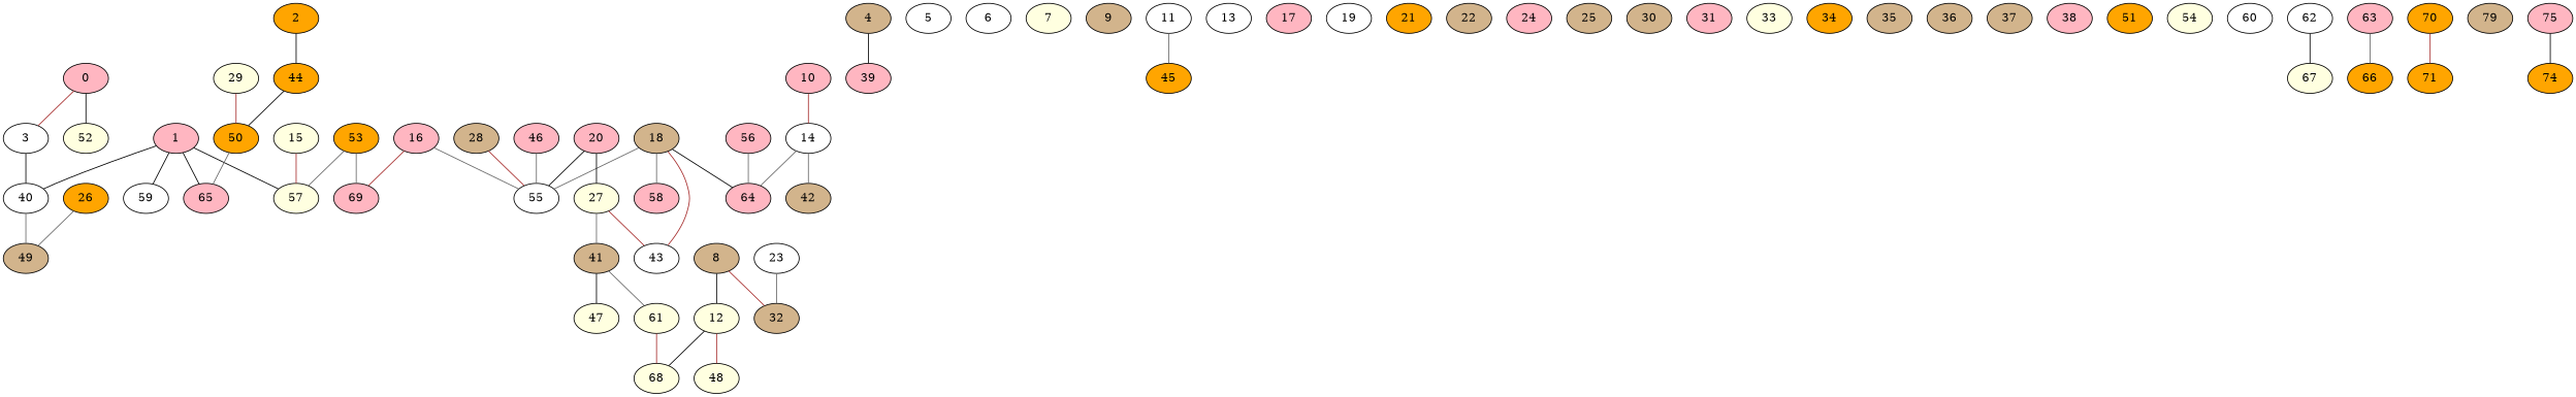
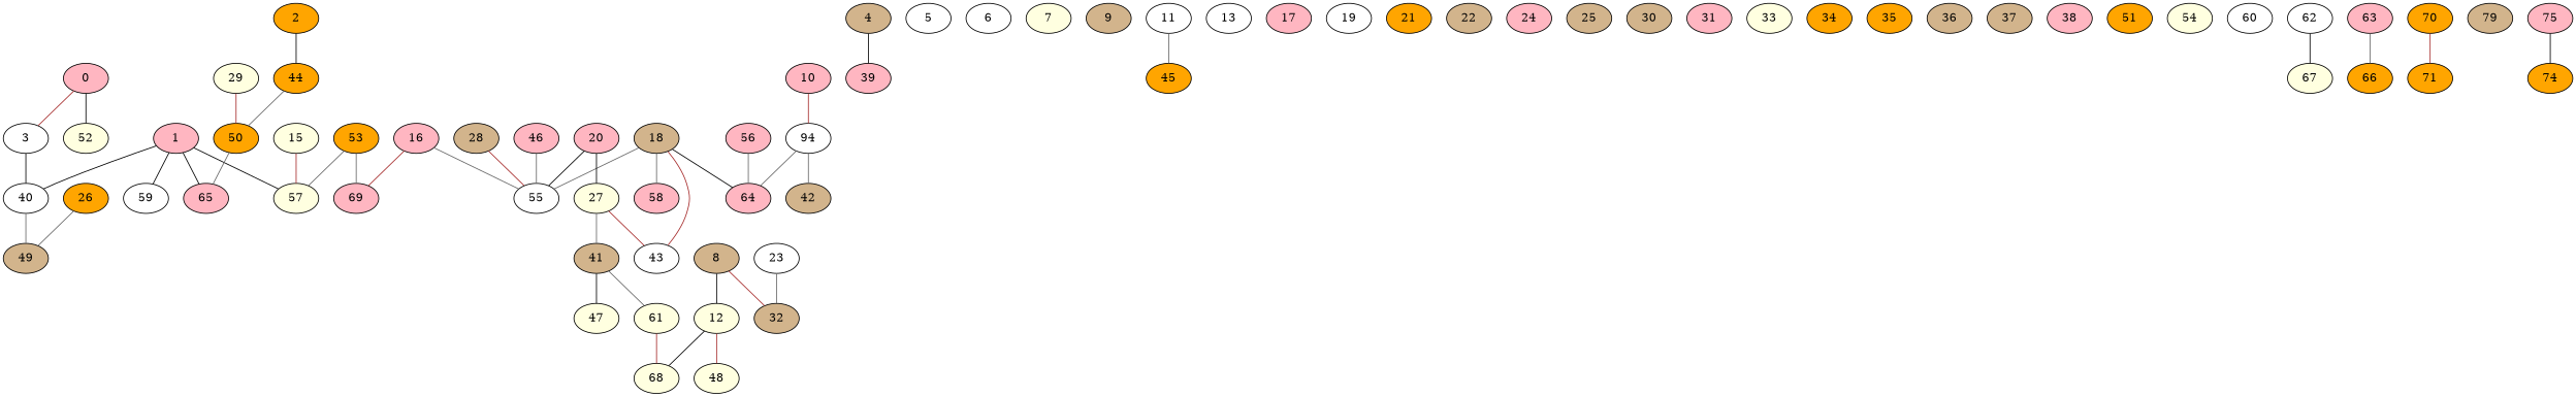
  strict graph {
    node [fillcolor=lightpink style=filled]
    edge [color=gray40 weight=2]
    3 [fillcolor=white]
    0
    52 [fillcolor=lightyellow]
    40 [fillcolor=white]
    1
    57 [fillcolor=lightyellow]
    59 [fillcolor=white]
    65
    49 [fillcolor=tan]
    2 [fillcolor=orange]
    44 [fillcolor=orange]
    50 [fillcolor=orange]
    4 [fillcolor=tan]
    39
    5 [fillcolor=white]
    6 [fillcolor=white]
    7 [fillcolor=lightyellow]
    8 [fillcolor=tan]
    12 [fillcolor=lightyellow]
    32 [fillcolor=tan]
    48 [fillcolor=lightyellow]
    68 [fillcolor=lightyellow]
    9 [fillcolor=tan]
-   14 [fillcolor=white]
+   14 [fillcolor=white label=94]
    10
    42 [fillcolor=tan]
    64
    11 [fillcolor=white]
    45 [fillcolor=orange]
    13 [fillcolor=white]
    15 [fillcolor=lightyellow]
    55 [fillcolor=white]
    16
    69
    17
    18 [fillcolor=tan]
    43 [fillcolor=white]
    58
    19 [fillcolor=white]
    20
    27 [fillcolor=lightyellow]
    41 [fillcolor=tan]
    21 [fillcolor=orange]
    22 [fillcolor=tan]
    23 [fillcolor=white]
    24
    25 [fillcolor=tan]
    26 [fillcolor=orange]
    47 [fillcolor=lightyellow]
    61 [fillcolor=lightyellow]
    28 [fillcolor=tan]
    29 [fillcolor=lightyellow]
    30 [fillcolor=tan]
    31
    33 [fillcolor=lightyellow]
    34 [fillcolor=orange]
-   35 [fillcolor=tan]
+   35 [fillcolor=orange]
    36 [fillcolor=tan]
    37 [fillcolor=tan]
    38
    46
    51 [fillcolor=orange]
    53 [fillcolor=orange]
    54 [fillcolor=lightyellow]
    56
    60 [fillcolor=white]
    62 [fillcolor=white]
    67 [fillcolor=lightyellow]
    66 [fillcolor=orange]
    63
    70 [fillcolor=orange]
    71 [fillcolor=orange]
    n73 [fillcolor=tan label=79]
    n74 [label=75]
    74 [fillcolor=orange]
    3 -- 40 [color=black weight=6]
    0 -- 3 [color=brown]
    0 -- 52 [color=black weight=7]
    40 -- 49 [weight=4]
    1 -- 40 [color=black weight=1]
    1 -- 57 [color=black weight=9]
    1 -- 59 [color=black]
    1 -- 65 [color=black weight=10]
    2 -- 44 [color=black]
-   44 -- 50 [color=black weight=5]
+   44 -- 50 [weight=5]
    50 -- 65 [weight=7]
    4 -- 39 [color=black weight=3]
    8 -- 12 [color=black weight=7]
    8 -- 32 [color=brown]
    12 -- 48 [color=brown]
    12 -- 68 [color=black weight=9]
    14 -- 42 [weight=1]
    14 -- 64 [weight=3]
    10 -- 14 [color=brown weight=1]
    11 -- 45 [weight=8]
    15 -- 57 [color=brown weight=10]
    16 -- 55 [weight=3]
    16 -- 69 [color=brown weight=4]
    18 -- 64 [color=black weight=5]
    18 -- 55 [weight=9]
    18 -- 43 [color=brown weight=3]
    18 -- 58 [weight=3]
    20 -- 55 [color=black weight=5]
    20 -- 27 [color=black weight=7]
    27 -- 43 [color=brown weight=6]
    27 -- 41 [weight=5]
    41 -- 47 [color=black]
    41 -- 61 [weight=1]
    23 -- 32 [weight=9]
    26 -- 49 [weight=1]
    61 -- 68 [color=brown weight=9]
    28 -- 55 [color=brown weight=9]
    29 -- 50 [color=brown weight=10]
    46 -- 55
    53 -- 57 [weight=8]
    53 -- 69 [weight=7]
    56 -- 64 [weight=3]
    62 -- 67 [color=black weight=7]
    63 -- 66
    70 -- 71 [color=brown weight=9]
    n74 -- 74 [color=black weight=4]
  }
